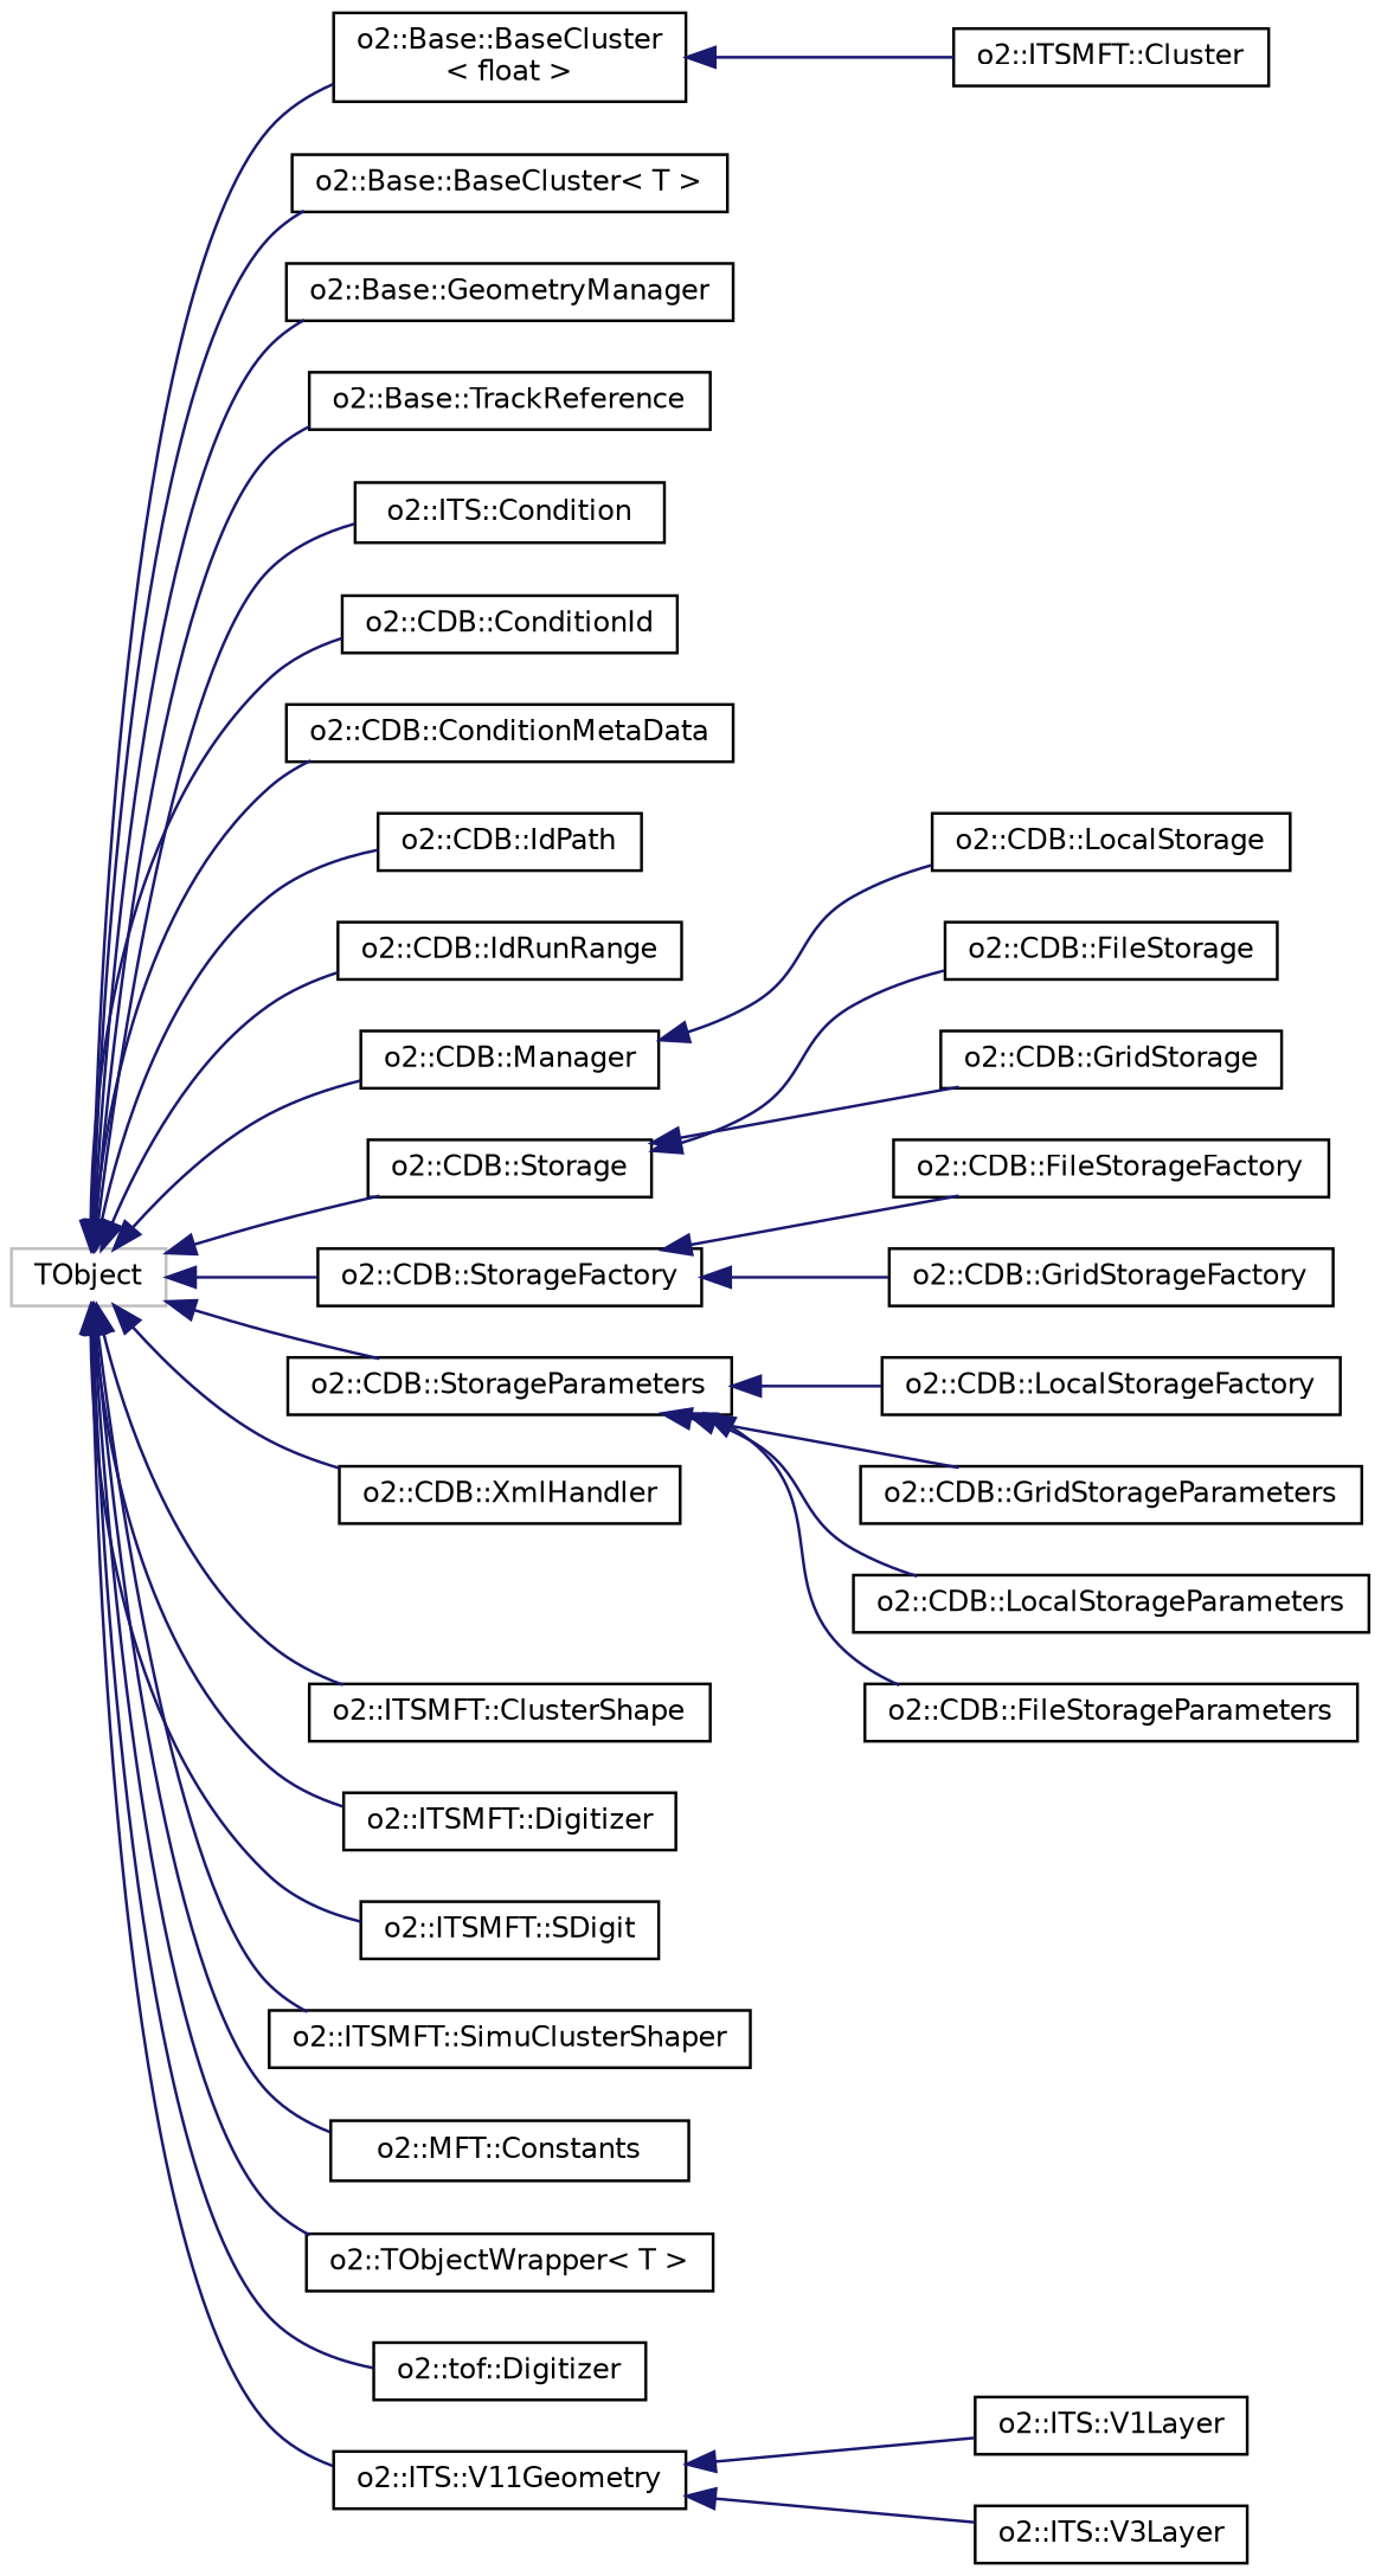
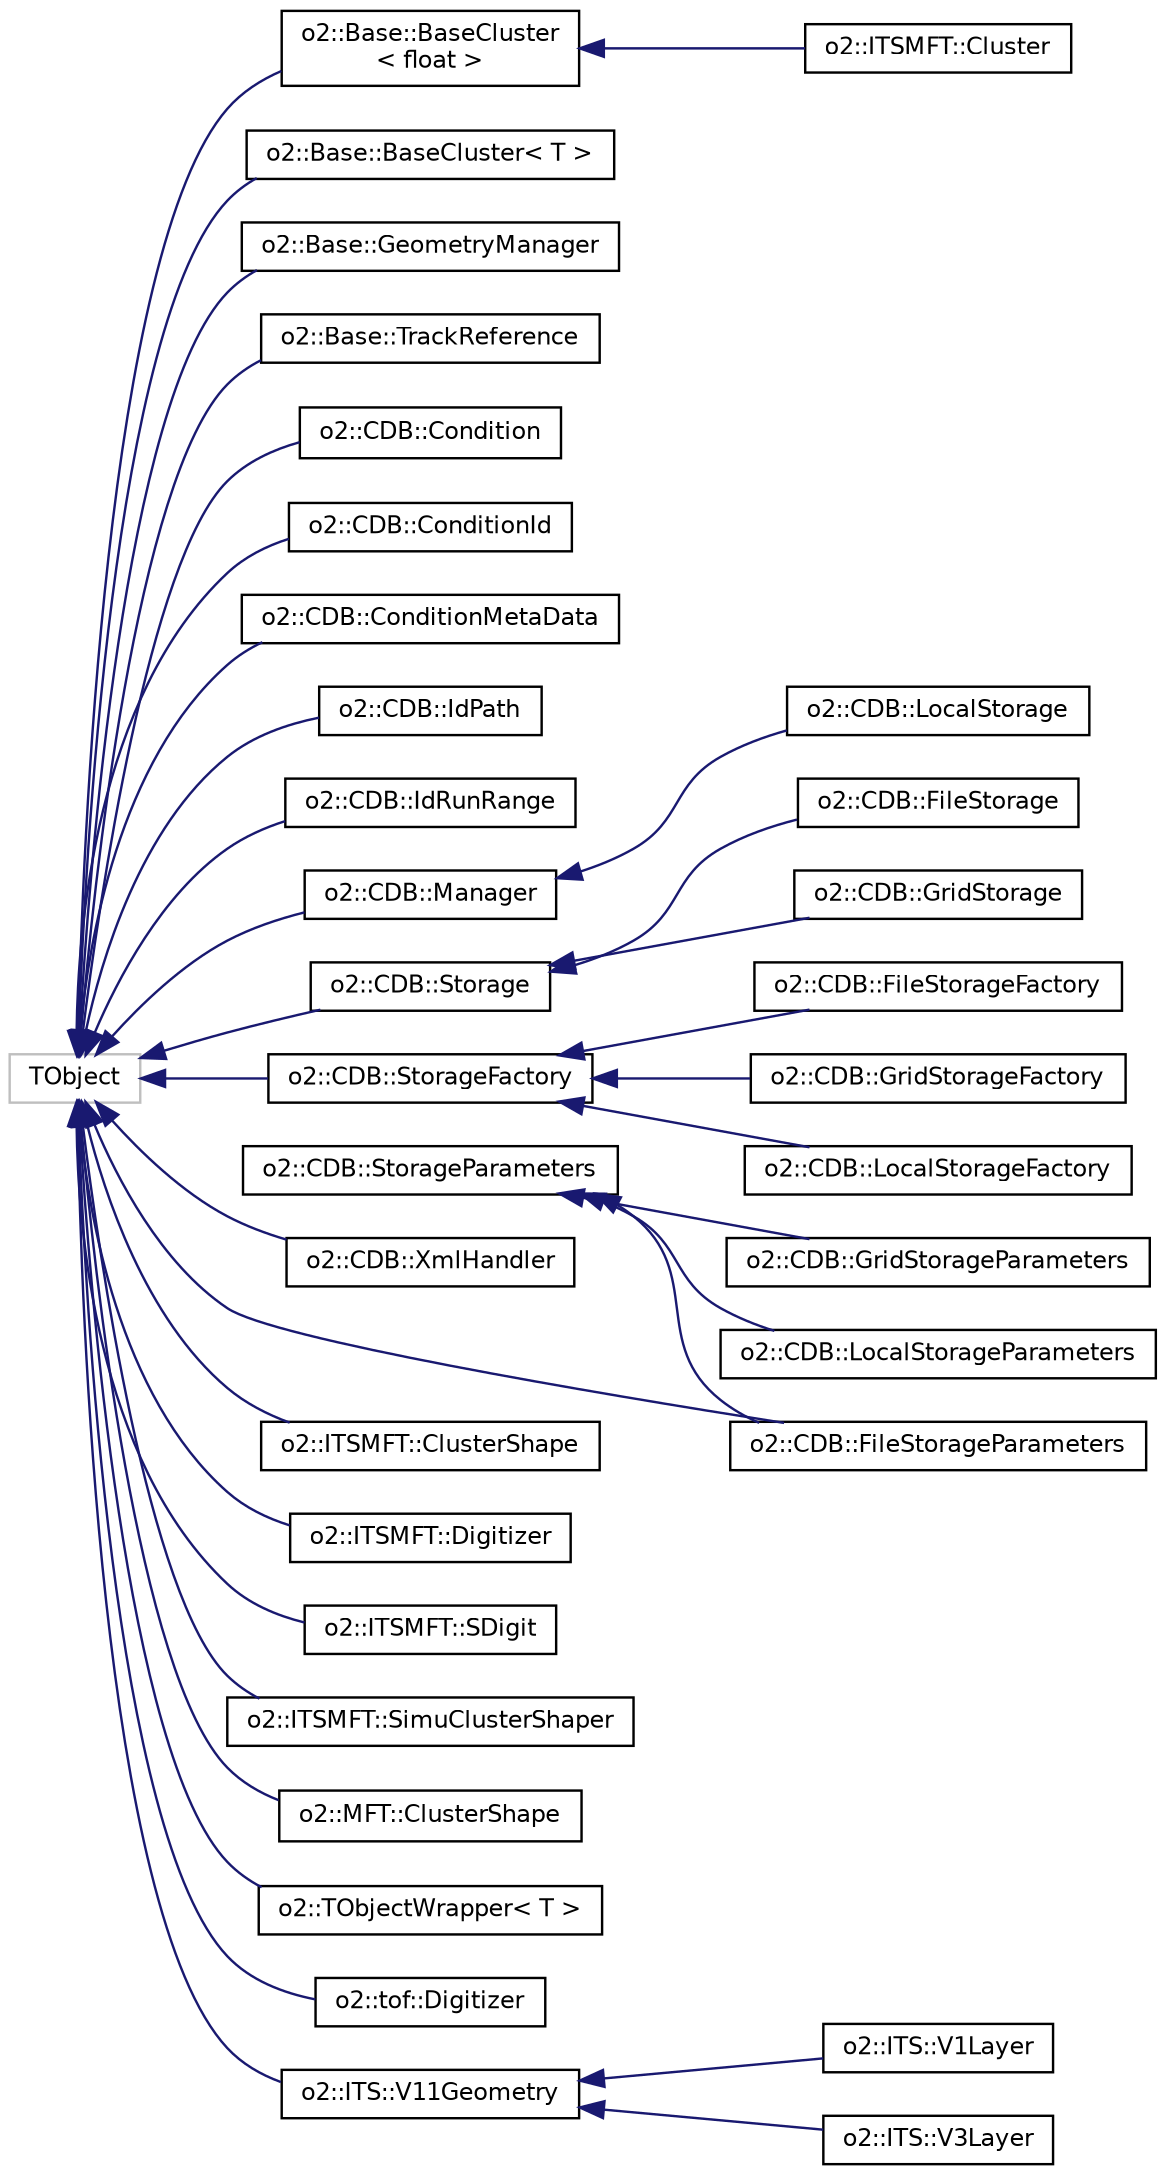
  digraph {
    rankdir=LR
    node [color=black fontname=Helvetica fontsize=10 shape=record]
    edge [color=midnightblue dir=back fontname=Helvetica fontsize=10 labelfontname=Helvetica labelfontsize=10 style=solid]
    n1 [color=grey75 height=0.2 label=TObject width=0.4]
    n2 [height=0.2 label="o2::Base::BaseCluster\l\< float \>" width=0.4]
    n3 [height=0.2 label="o2::Base::BaseCluster\< T \>" width=0.4]
    n4 [height=0.2 label="o2::Base::GeometryManager" width=0.4]
    n5 [height=0.2 label="o2::Base::TrackReference" width=0.4]
-   n6 [height=0.2 label="o2::ITS::Condition" width=0.4]
+   n6 [height=0.2 label="o2::CDB::Condition" width=0.4]
    n7 [height=0.2 label="o2::CDB::ConditionId" width=0.4]
    n8 [height=0.2 label="o2::CDB::ConditionMetaData" width=0.4]
    n9 [height=0.2 label="o2::CDB::IdPath" width=0.4]
    n10 [height=0.2 label="o2::CDB::IdRunRange" width=0.4]
    n11 [height=0.2 label="o2::CDB::Manager" width=0.4]
    n12 [height=0.2 label="o2::CDB::Storage" width=0.4]
    n13 [height=0.2 label="o2::CDB::StorageFactory" width=0.4]
    n14 [height=0.2 label="o2::CDB::StorageParameters" width=0.4]
    n15 [height=0.2 label="o2::CDB::XmlHandler" width=0.4]
    n16 [height=0.2 label="o2::ITS::V11Geometry" width=0.4]
    n17 [height=0.2 label="o2::ITSMFT::ClusterShape" width=0.4]
    n18 [height=0.2 label="o2::ITSMFT::Digitizer" width=0.4]
    n19 [height=0.2 label="o2::ITSMFT::SDigit" width=0.4]
    n20 [height=0.2 label="o2::ITSMFT::SimuClusterShaper" width=0.4]
-   n21 [height=0.2 label="o2::MFT::Constants" width=0.4]
+   n21 [height=0.2 label="o2::MFT::ClusterShape" width=0.4]
    n22 [height=0.2 label="o2::TObjectWrapper\< T \>" width=0.4]
    n23 [height=0.2 label="o2::tof::Digitizer" width=0.4]
    n24 [height=0.2 label="o2::ITSMFT::Cluster" width=0.4]
    n25 [height=0.2 label="o2::CDB::LocalStorage" width=0.4]
    n26 [height=0.2 label="o2::CDB::FileStorage" width=0.4]
    n27 [height=0.2 label="o2::CDB::GridStorage" width=0.4]
    n28 [height=0.2 label="o2::CDB::FileStorageFactory" width=0.4]
    n29 [height=0.2 label="o2::CDB::GridStorageFactory" width=0.4]
    n30 [height=0.2 label="o2::CDB::LocalStorageFactory" width=0.4]
    n31 [height=0.2 label="o2::CDB::FileStorageParameters" width=0.4]
    n32 [height=0.2 label="o2::CDB::GridStorageParameters" width=0.4]
    n33 [height=0.2 label="o2::CDB::LocalStorageParameters" width=0.4]
    n34 [height=0.2 label="o2::ITS::V1Layer" width=0.4]
    n35 [height=0.2 label="o2::ITS::V3Layer" width=0.4]
    n1 -> n2
    n1 -> n3
    n1 -> n4
    n1 -> n5
    n1 -> n6
    n1 -> n7
    n1 -> n8
    n1 -> n9
    n1 -> n10
    n1 -> n11
    n1 -> n12
    n1 -> n13
-   n1 -> n14
+   n1 -> n31
    n1 -> n15
    n1 -> n16
    n1 -> n17
    n1 -> n18
    n1 -> n19
    n1 -> n20
    n1 -> n21
    n1 -> n22
    n1 -> n23
    n2 -> n24
    n11 -> n25
    n12 -> n26
    n12 -> n27
    n13 -> n28
    n13 -> n29
-   n14 -> n30
+   n13 -> n30
    n14 -> n31
    n14 -> n32
    n14 -> n33
    n16 -> n34
    n16 -> n35
  }
